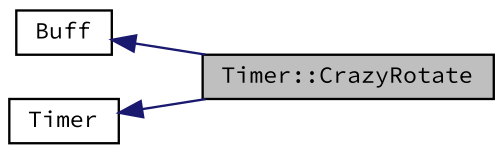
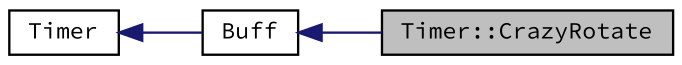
  digraph {
    fontname="Source Code Pro"
    rankdir=LR
    node [color=black fillcolor=white fontname="Source Code Pro" fontsize=10 shape=record style=filled]
    edge [color=midnightblue dir=back fontname="Source Code Pro" fontsize=10 labelfontname=Helvetica labelfontsize=10 style=solid]
    n1 [fillcolor=grey75 fontcolor=black height=0.2 label="Timer::CrazyRotate" width=0.4]
    n2 [height=0.2 label=Buff width=0.4]
    n3 [height=0.2 label=Timer width=0.4]
    n2 -> n1
-   n3 -> n1
+   n3 -> n2
  }
